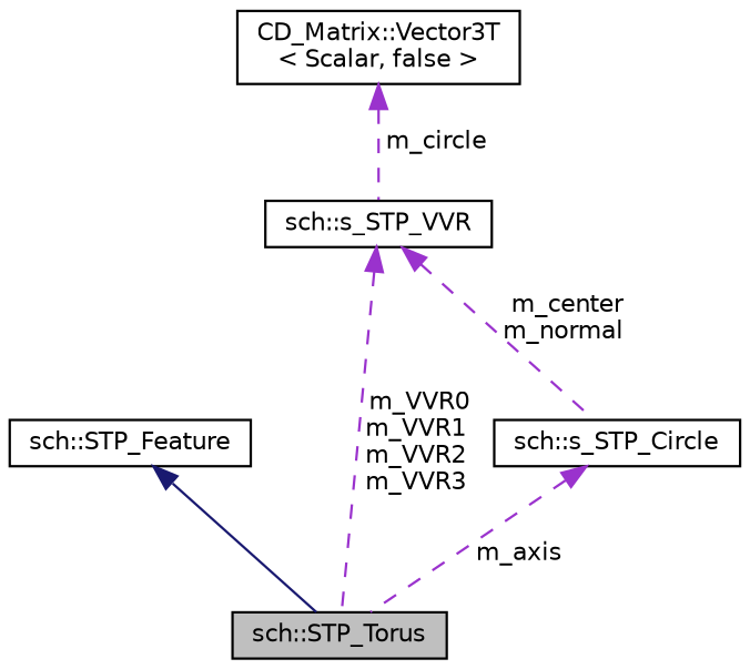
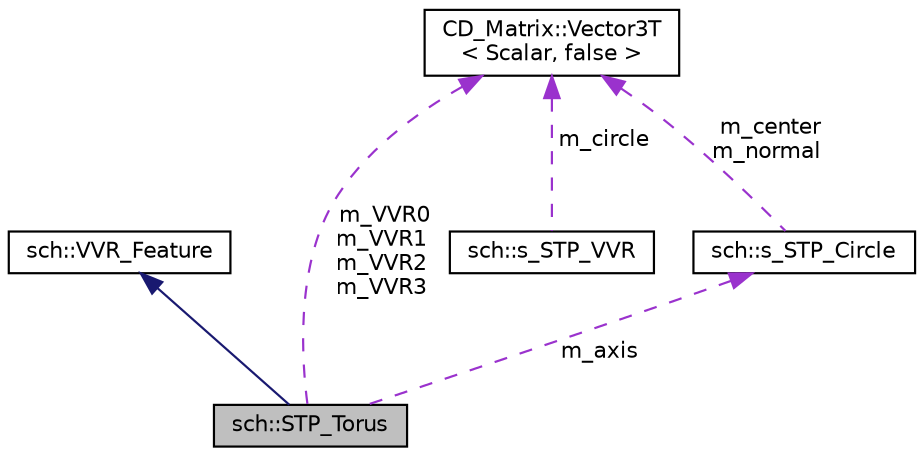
  digraph {
    node [color=black fillcolor=white fontname=Helvetica fontsize=10 shape=record style=filled]
    edge [color=darkorchid3 dir=back fontname=Helvetica fontsize=10 labelfontname=Helvetica labelfontsize=10 style=dashed]
    n1 [fillcolor=grey75 fontcolor=black height=0.2 label="sch::STP_Torus" width=0.4]
-   n2 [height=0.2 label="sch::STP_Feature" width=0.4]
+   n2 [height=0.2 label="sch::VVR_Feature" width=0.4]
    n3 [height=0.2 label="sch::s_STP_VVR" width=0.4]
    n4 [height=0.2 label="CD_Matrix::Vector3T\l\< Scalar, false \>" width=0.4]
    n5 [height=0.2 label="sch::s_STP_Circle" width=0.4]
    n2 -> n1 [color=midnightblue style=solid]
-   n3 -> n1 [label=" m_VVR0\nm_VVR1\nm_VVR2\nm_VVR3"]
+   n4 -> n1 [label=" m_VVR0\nm_VVR1\nm_VVR2\nm_VVR3"]
    n4 -> n3 [label=" m_circle"]
-   n3 -> n5 [label=" m_center\nm_normal"]
+   n4 -> n5 [label=" m_center\nm_normal"]
    n5 -> n1 [label=" m_axis"]
  }
